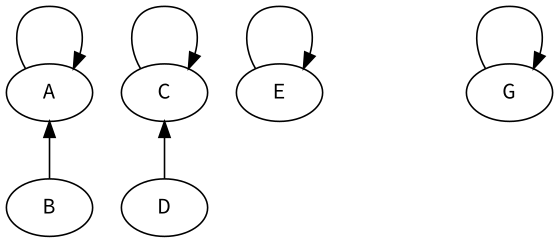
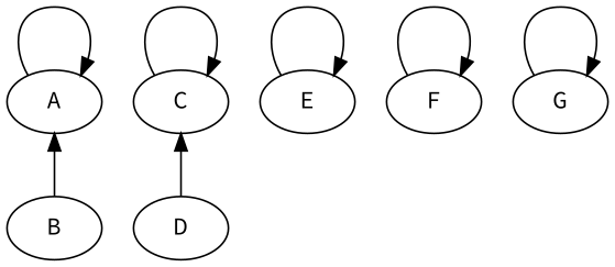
  digraph {
    fontname="Source Code Pro"
    rankdir=TB
    node [fontname="Source Code Pro"]
    edge [fontname="Source Code Pro" headport=ne tailport=nw]
    A
    C
    E
+   F
    G
    B
    D
    subgraph sub_1 {
      rank=min
      A
      C
      E
+     F
      G
    }
    subgraph sub_2 {
      rank=same
      B
      D
    }
    A -> A
    C -> C
    E -> E
+   F -> F
    G -> G
    B -> A [headport=s tailport=n]
    D -> C [headport=s tailport=n]
  }
